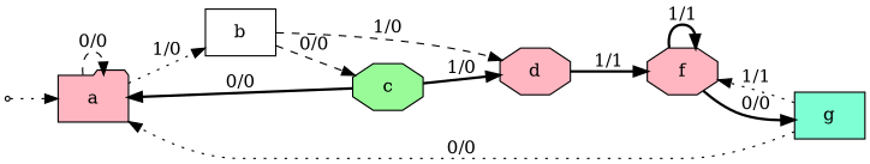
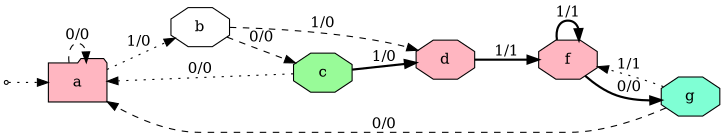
  digraph {
    rankdir=LR
    node [fillcolor=lightpink shape=octagon style=filled]
    edge [style=bold]
    INIT [fillcolor=white shape=point]
    n2 [label=a shape=folder]
-   n3 [fillcolor=white label=b shape=box]
+   n3 [fillcolor=white label=b]
    n4 [fillcolor=palegreen label=c]
    n5 [label=d]
    n6 [label=f]
-   n7 [fillcolor=aquamarine label=g shape=box]
+   n7 [fillcolor=aquamarine label=g]
    INIT -> n2 [style=dotted]
    n2 -> n2 [label="0/0" style=dashed]
    n2 -> n3 [label="1/0" style=dotted]
    n3 -> n4 [label="0/0" style=dashed]
    n3 -> n5 [label="1/0" style=dashed]
-   n4 -> n2 [label="0/0"]
+   n4 -> n2 [label="0/0" style=dotted]
    n4 -> n5 [label="1/0"]
    n5 -> n6 [label="1/1"]
    n6 -> n6 [label="1/1"]
    n6 -> n7 [label="0/0"]
-   n7 -> n2 [label="0/0" style=dotted]
+   n7 -> n2 [label="0/0" style=dashed]
    n7 -> n6 [label="1/1" style=dotted]
  }
